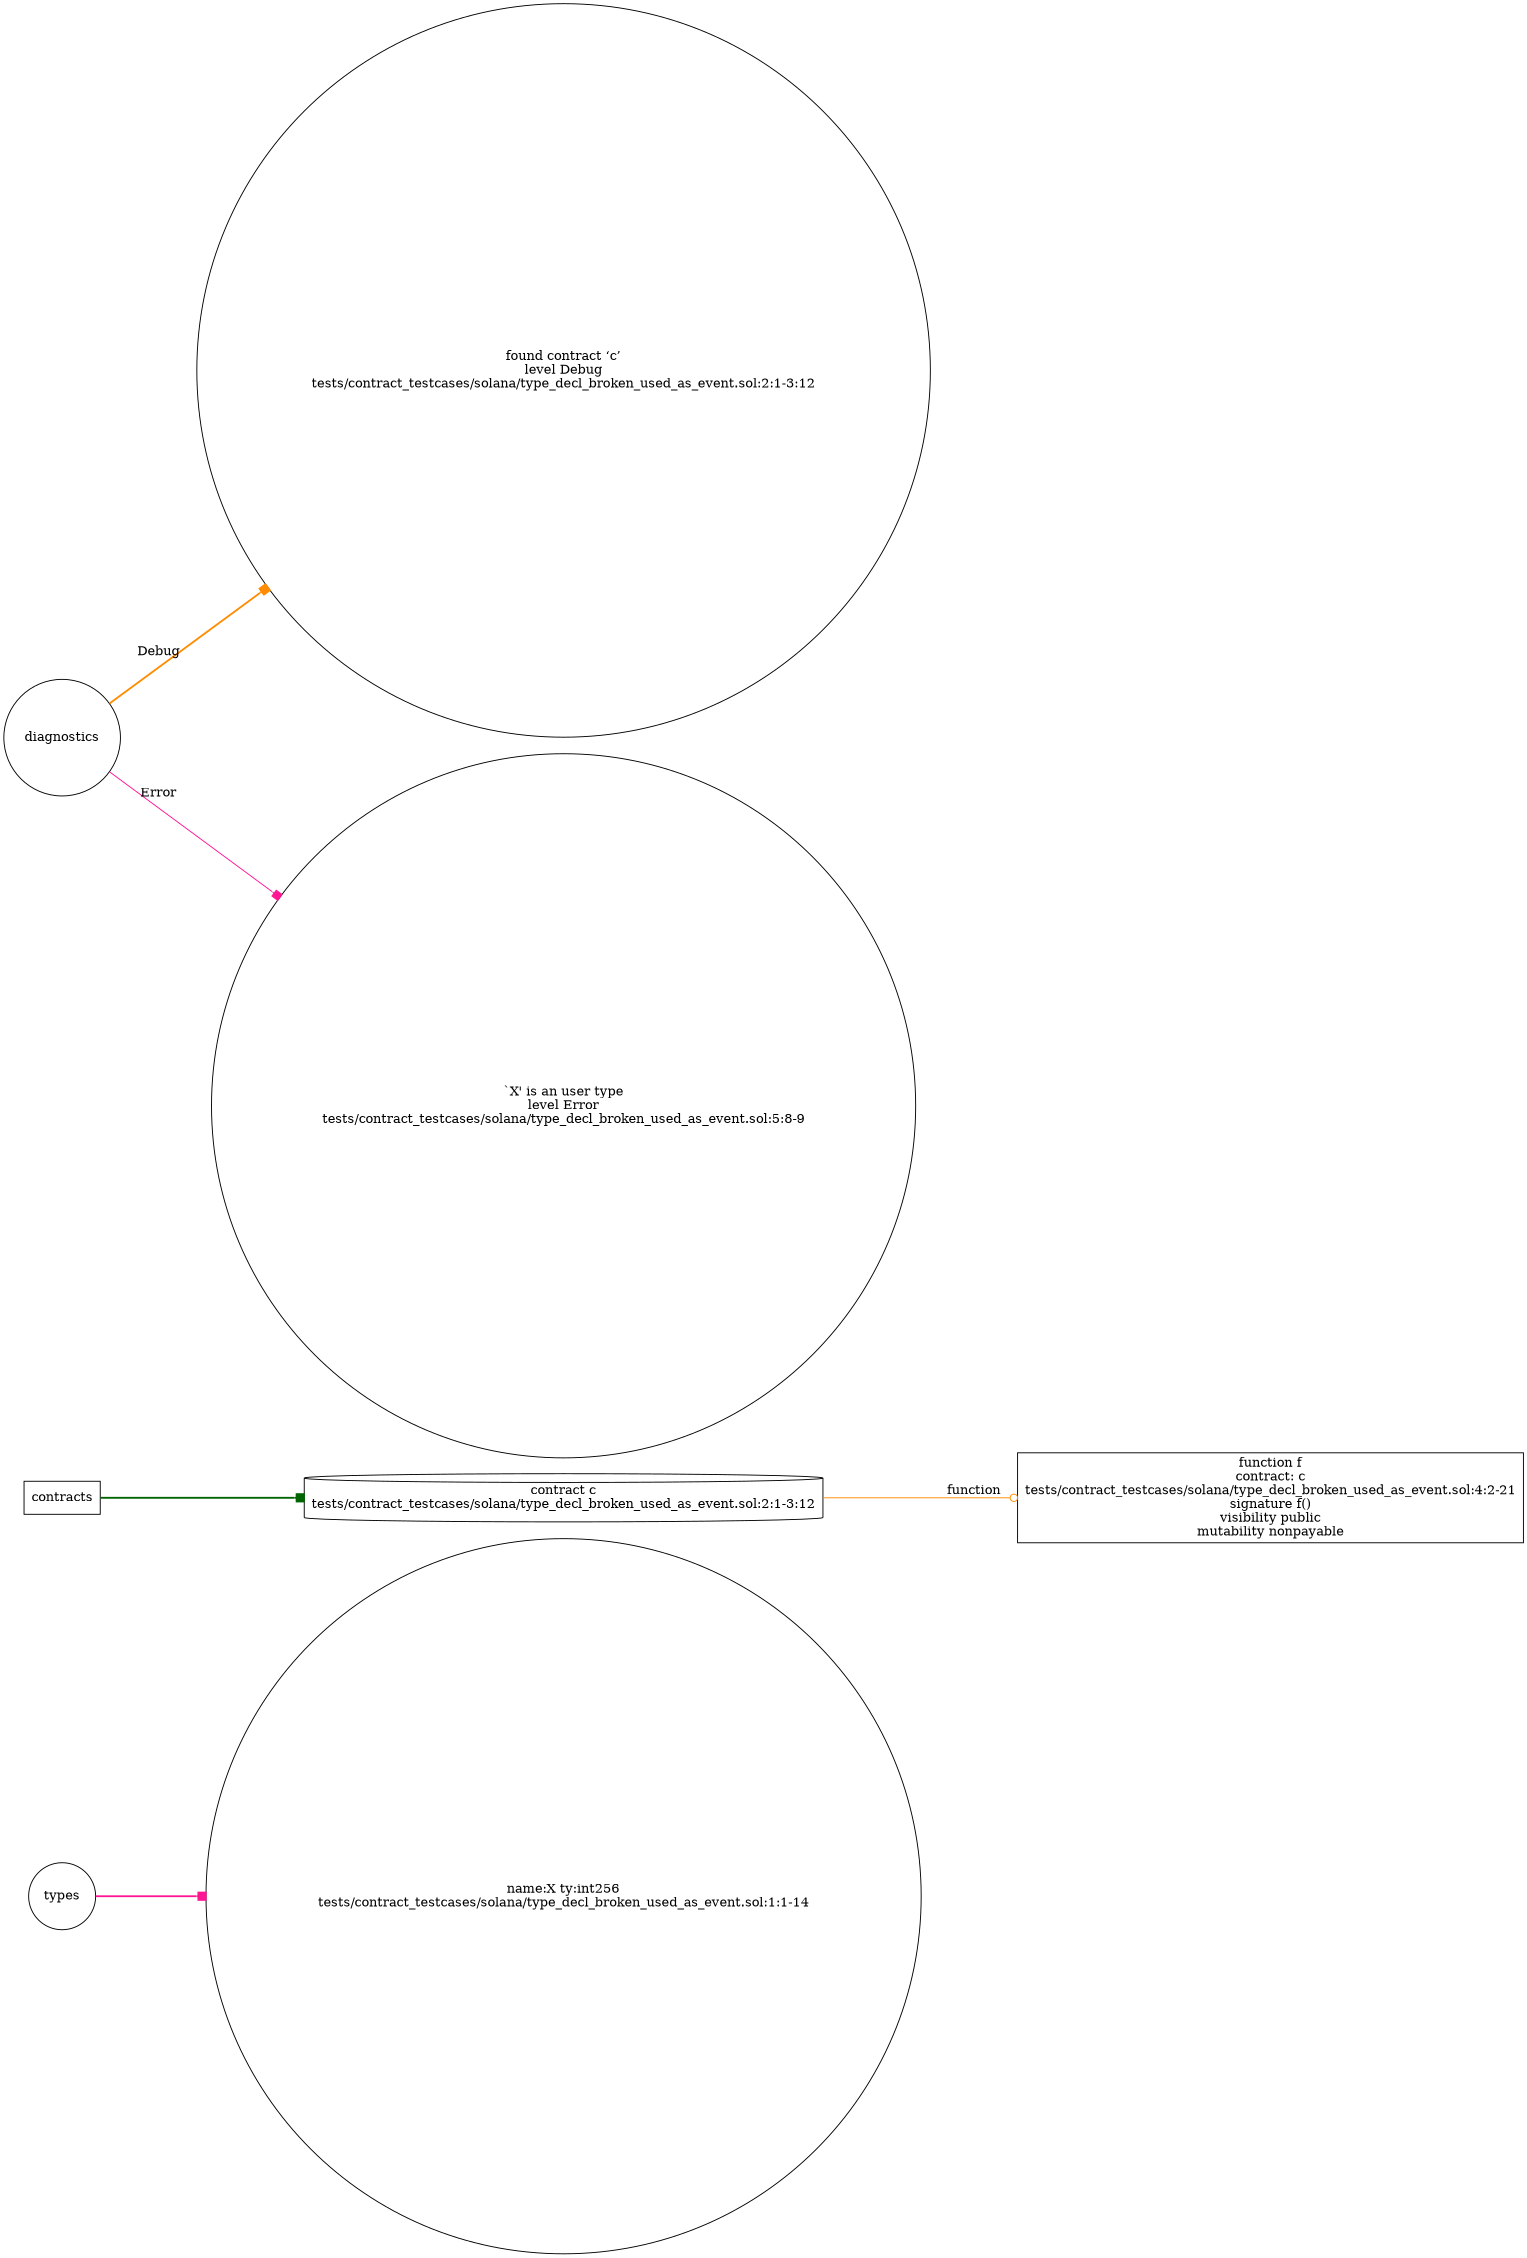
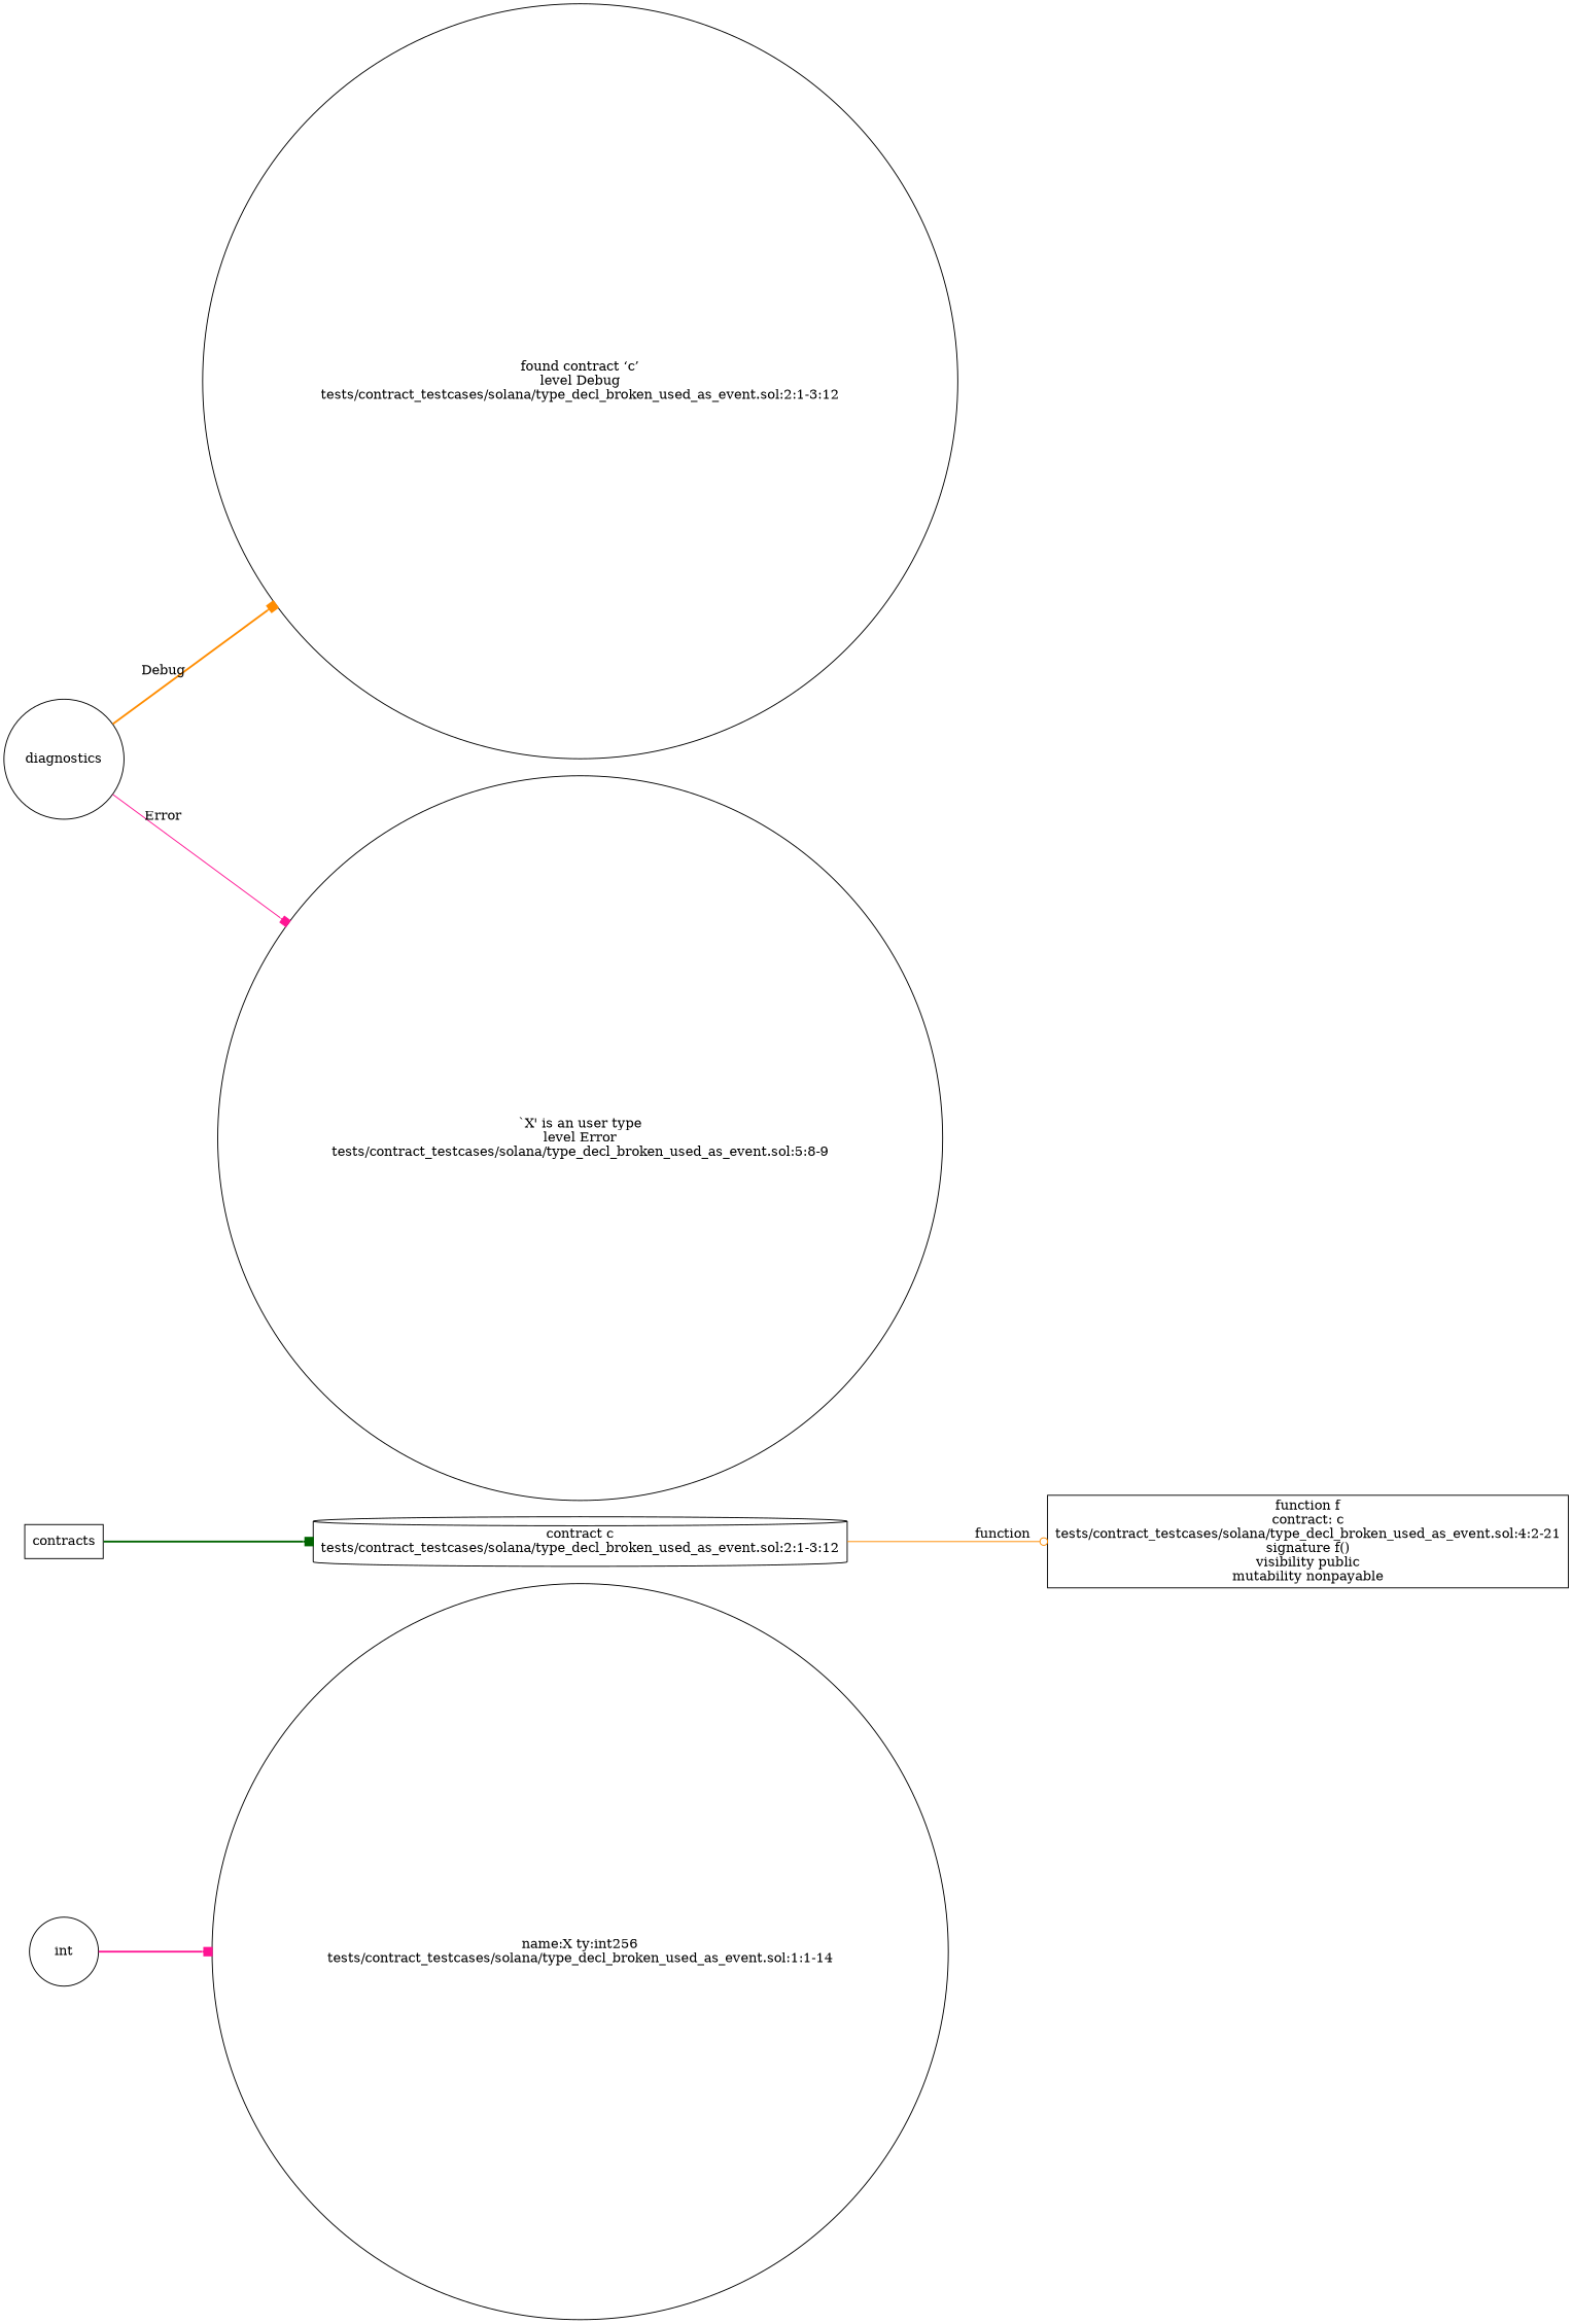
  strict digraph {
    rankdir=LR
    node [shape=circle]
    edge [color=darkorange style=bold arrowhead=box]
    n1 [label="name:X ty:int256\ntests/contract_testcases/solana/type_decl_broken_used_as_event.sol:1:1-14"]
    n2 [label="contract c\ntests/contract_testcases/solana/type_decl_broken_used_as_event.sol:2:1-3:12" shape=cylinder]
    n3 [label="function f\ncontract: c\ntests/contract_testcases/solana/type_decl_broken_used_as_event.sol:4:2-21\nsignature f()\nvisibility public\nmutability nonpayable" shape=box]
    n4 [label="found contract ‘c’\nlevel Debug\ntests/contract_testcases/solana/type_decl_broken_used_as_event.sol:2:1-3:12"]
    n5 [label="`X' is an user type\nlevel Error\ntests/contract_testcases/solana/type_decl_broken_used_as_event.sol:5:8-9"]
-   types
+   types [label=int]
    contracts [shape=box]
    diagnostics
    n2 -> n3 [label=function style=solid arrowhead=odot]
    types -> n1 [color=deeppink]
    contracts -> n2 [color=darkgreen]
    diagnostics -> n4 [label=Debug]
    diagnostics -> n5 [label=Error color=deeppink style=solid]
  }
